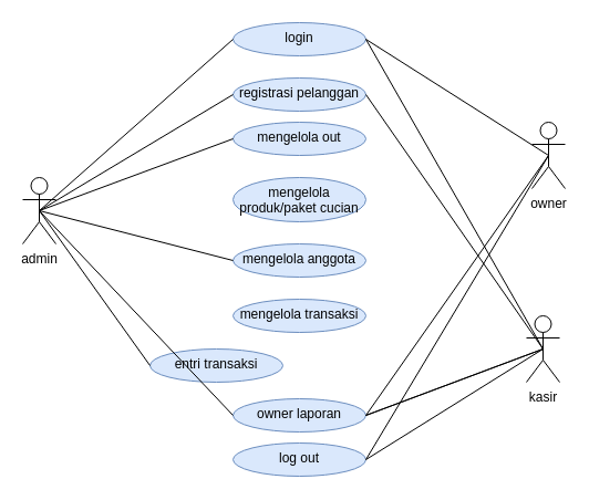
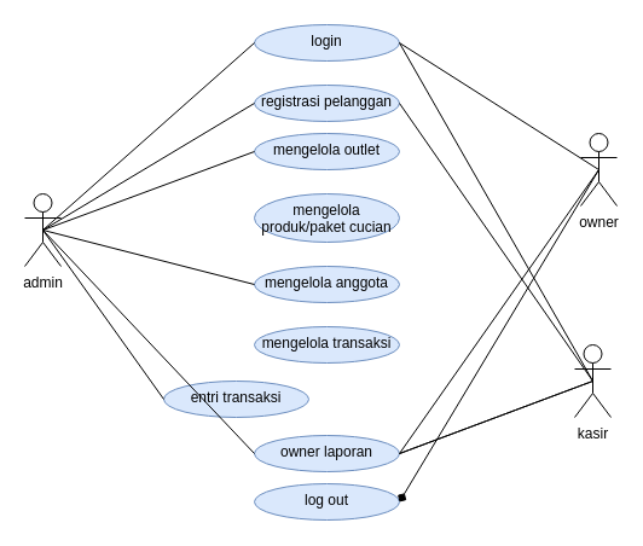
  <mxCell id="0" />
  <mxCell id="1" parent="0" />
  <mxCell id="2" value="mengelola transaksi" style="ellipse;whiteSpace=wrap;html=1;verticalAlign=top;fillColor=#dae8fc;strokeColor=#6c8ebf;" parent="1" vertex="1"><mxGeometry x="210" y="270" width="120" height="30" as="geometry" /></mxCell>
  <mxCell id="3" value="log out" style="ellipse;whiteSpace=wrap;html=1;verticalAlign=top;fillColor=#dae8fc;strokeColor=#6c8ebf;" parent="1" vertex="1"><mxGeometry x="210" y="400" width="120" height="30" as="geometry" /></mxCell>
  <mxCell id="4" value="login" style="ellipse;whiteSpace=wrap;html=1;verticalAlign=top;fillColor=#dae8fc;strokeColor=#6c8ebf;" parent="1" vertex="1"><mxGeometry x="210" y="20" width="120" height="30" as="geometry" /></mxCell>
  <mxCell id="5" value="admin" style="shape=umlActor;verticalLabelPosition=bottom;verticalAlign=top;html=1;outlineConnect=0;" parent="1" vertex="1"><mxGeometry x="20" y="160" width="30" height="60" as="geometry" /></mxCell>
  <mxCell id="6" value="entri transaksi" style="ellipse;whiteSpace=wrap;html=1;verticalAlign=top;fillColor=#dae8fc;strokeColor=#6c8ebf;" parent="1" vertex="1"><mxGeometry x="135" y="315" width="120" height="30" as="geometry" /></mxCell>
- <mxCell id="7" value="mengelola out" style="ellipse;whiteSpace=wrap;html=1;verticalAlign=top;fillColor=#dae8fc;strokeColor=#6c8ebf;" parent="1" vertex="1"><mxGeometry x="210" y="110" width="120" height="30" as="geometry" /></mxCell>
+ <mxCell id="7" value="mengelola outlet" style="ellipse;whiteSpace=wrap;html=1;verticalAlign=top;fillColor=#dae8fc;strokeColor=#6c8ebf;" parent="1" vertex="1"><mxGeometry x="210" y="110" width="120" height="30" as="geometry" /></mxCell>
  <mxCell id="8" value="registrasi pelanggan" style="ellipse;whiteSpace=wrap;html=1;verticalAlign=top;fillColor=#dae8fc;strokeColor=#6c8ebf;" parent="1" vertex="1"><mxGeometry x="210" y="70" width="120" height="30" as="geometry" /></mxCell>
  <mxCell id="9" value="mengelola produk/paket cucian" style="ellipse;whiteSpace=wrap;html=1;verticalAlign=top;fillColor=#dae8fc;strokeColor=#6c8ebf;" parent="1" vertex="1"><mxGeometry x="210" y="160" width="120" height="40" as="geometry" /></mxCell>
  <mxCell id="10" value="mengelola anggota" style="ellipse;whiteSpace=wrap;html=1;verticalAlign=top;fillColor=#dae8fc;strokeColor=#6c8ebf;" parent="1" vertex="1"><mxGeometry x="210" y="220" width="120" height="30" as="geometry" /></mxCell>
  <mxCell id="11" value="kasir" style="shape=umlActor;verticalLabelPosition=bottom;verticalAlign=top;html=1;outlineConnect=0;" parent="1" vertex="1"><mxGeometry x="475" y="285" width="30" height="60" as="geometry" /></mxCell>
  <mxCell id="12" value="owner" style="shape=umlActor;verticalLabelPosition=bottom;verticalAlign=top;html=1;outlineConnect=0;" parent="1" vertex="1"><mxGeometry x="480" y="110" width="30" height="60" as="geometry" /></mxCell>
  <mxCell id="13" value="owner laporan" style="ellipse;whiteSpace=wrap;html=1;verticalAlign=top;fillColor=#dae8fc;strokeColor=#6c8ebf;" parent="1" vertex="1"><mxGeometry x="210" y="360" width="120" height="30" as="geometry" /></mxCell>
  <mxCell id="14" value="" style="endArrow=none;html=1;rounded=0;entryX=0;entryY=0.5;entryDx=0;entryDy=0;exitX=0.5;exitY=0.5;exitDx=0;exitDy=0;exitPerimeter=0;" parent="1" source="5" target="4" edge="1"><mxGeometry width="50" height="50" relative="1" as="geometry"><mxPoint x="90" y="100" as="sourcePoint" /><mxPoint x="140" y="50" as="targetPoint" /></mxGeometry></mxCell>
  <mxCell id="15" value="" style="endArrow=none;html=1;rounded=0;entryX=0;entryY=0.5;entryDx=0;entryDy=0;exitX=0.5;exitY=0.5;exitDx=0;exitDy=0;exitPerimeter=0;" parent="1" source="5" target="8" edge="1"><mxGeometry width="50" height="50" relative="1" as="geometry"><mxPoint x="260" y="240" as="sourcePoint" /><mxPoint x="310" y="190" as="targetPoint" /></mxGeometry></mxCell>
  <mxCell id="16" value="" style="endArrow=none;html=1;rounded=0;entryX=0;entryY=0.5;entryDx=0;entryDy=0;exitX=0.5;exitY=0.5;exitDx=0;exitDy=0;exitPerimeter=0;" parent="1" source="5" target="7" edge="1"><mxGeometry width="50" height="50" relative="1" as="geometry"><mxPoint x="90" y="280" as="sourcePoint" /><mxPoint x="140" y="230" as="targetPoint" /></mxGeometry></mxCell>
  <mxCell id="17" value="" style="endArrow=none;html=1;rounded=0;entryX=0;entryY=0.5;entryDx=0;entryDy=0;exitX=0.5;exitY=0.5;exitDx=0;exitDy=0;exitPerimeter=0;" parent="1" source="5" target="10" edge="1"><mxGeometry width="50" height="50" relative="1" as="geometry"><mxPoint x="110" y="320" as="sourcePoint" /><mxPoint x="160" y="270" as="targetPoint" /></mxGeometry></mxCell>
  <mxCell id="18" value="" style="endArrow=none;html=1;rounded=0;entryX=0;entryY=0.5;entryDx=0;entryDy=0;exitX=0.5;exitY=0.5;exitDx=0;exitDy=0;exitPerimeter=0;" parent="1" source="5" target="6" edge="1"><mxGeometry width="50" height="50" relative="1" as="geometry"><mxPoint x="30" y="400" as="sourcePoint" /><mxPoint x="80" y="350" as="targetPoint" /></mxGeometry></mxCell>
  <mxCell id="19" value="" style="endArrow=none;html=1;rounded=0;entryX=0;entryY=0.5;entryDx=0;entryDy=0;exitX=0.5;exitY=0.5;exitDx=0;exitDy=0;exitPerimeter=0;" parent="1" source="5" target="13" edge="1"><mxGeometry width="50" height="50" relative="1" as="geometry"><mxPoint x="45" y="200" as="sourcePoint" /><mxPoint x="220" y="340" as="targetPoint" /></mxGeometry></mxCell>
  <mxCell id="20" value="" style="endArrow=none;html=1;rounded=0;entryX=1;entryY=0.5;entryDx=0;entryDy=0;exitX=0.5;exitY=0.5;exitDx=0;exitDy=0;exitPerimeter=0;" parent="1" source="12" target="13" edge="1"><mxGeometry width="50" height="50" relative="1" as="geometry"><mxPoint x="240" y="175" as="sourcePoint" /><mxPoint x="415" y="360" as="targetPoint" /></mxGeometry></mxCell>
- <mxCell id="21" value="" style="endArrow=none;html=1;rounded=0;entryX=1;entryY=0.5;entryDx=0;entryDy=0;exitX=0.5;exitY=0.5;exitDx=0;exitDy=0;exitPerimeter=0;" parent="1" source="12" target="3" edge="1"><mxGeometry width="50" height="50" relative="1" as="geometry"><mxPoint x="155" y="205" as="sourcePoint" /><mxPoint x="330" y="390" as="targetPoint" /></mxGeometry></mxCell>
+ <mxCell id="21" value="" style="endArrow=diamond;html=1;rounded=0;entryX=1;entryY=0.5;entryDx=0;entryDy=0;exitX=0.5;exitY=0.5;exitDx=0;exitDy=0;exitPerimeter=0;" parent="1" source="12" target="3" edge="1"><mxGeometry width="50" height="50" relative="1" as="geometry"><mxPoint x="155" y="205" as="sourcePoint" /><mxPoint x="330" y="390" as="targetPoint" /></mxGeometry></mxCell>
  <mxCell id="22" value="" style="endArrow=none;html=1;rounded=0;entryX=0.5;entryY=0.5;entryDx=0;entryDy=0;exitX=1;exitY=0.5;exitDx=0;exitDy=0;entryPerimeter=0;" parent="1" source="4" target="12" edge="1"><mxGeometry width="50" height="50" relative="1" as="geometry"><mxPoint x="75" y="230" as="sourcePoint" /><mxPoint x="250" y="415" as="targetPoint" /></mxGeometry></mxCell>
  <mxCell id="23" value="" style="endArrow=none;html=1;rounded=0;entryX=0.5;entryY=0.5;entryDx=0;entryDy=0;exitX=1;exitY=0.5;exitDx=0;exitDy=0;entryPerimeter=0;" parent="1" source="4" target="11" edge="1"><mxGeometry width="50" height="50" relative="1" as="geometry"><mxPoint x="340" y="45" as="sourcePoint" /><mxPoint x="505" y="150" as="targetPoint" /></mxGeometry></mxCell>
  <mxCell id="24" value="" style="endArrow=none;html=1;rounded=0;entryX=0.5;entryY=0.5;entryDx=0;entryDy=0;exitX=1;exitY=0.5;exitDx=0;exitDy=0;entryPerimeter=0;" parent="1" source="8" target="11" edge="1"><mxGeometry width="50" height="50" relative="1" as="geometry"><mxPoint x="320" y="90" as="sourcePoint" /><mxPoint x="485" y="195" as="targetPoint" /></mxGeometry></mxCell>
  <mxCell id="25" value="" style="endArrow=none;html=1;rounded=0;entryX=1;entryY=0.5;entryDx=0;entryDy=0;exitX=0.5;exitY=0.5;exitDx=0;exitDy=0;exitPerimeter=0;" parent="1" source="11" target="13" edge="1"><mxGeometry width="50" height="50" relative="1" as="geometry"><mxPoint x="505" y="150" as="sourcePoint" /><mxPoint x="340" y="425" as="targetPoint" /></mxGeometry></mxCell>
  <mxCell id="26" value="" style="endArrow=none;html=1;rounded=0;entryX=1;entryY=0.5;entryDx=0;entryDy=0;exitX=0.5;exitY=0.5;exitDx=0;exitDy=0;exitPerimeter=0;" parent="1" source="11" target="13" edge="1"><mxGeometry width="50" height="50" relative="1" as="geometry"><mxPoint x="515" y="160" as="sourcePoint" /><mxPoint x="350" y="435" as="targetPoint" /></mxGeometry></mxCell>
- <mxCell id="27" value="" style="endArrow=none;html=1;rounded=0;entryX=1;entryY=0.5;entryDx=0;entryDy=0;exitX=0.5;exitY=0.5;exitDx=0;exitDy=0;exitPerimeter=0;" parent="1" source="11" target="3" edge="1"><mxGeometry width="50" height="50" relative="1" as="geometry"><mxPoint x="525" y="170" as="sourcePoint" /><mxPoint x="360" y="445" as="targetPoint" /></mxGeometry></mxCell>
